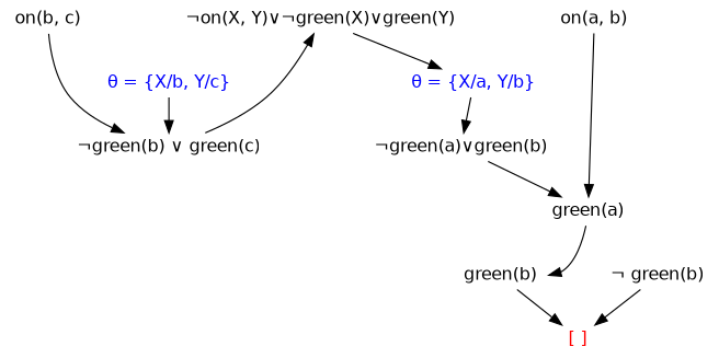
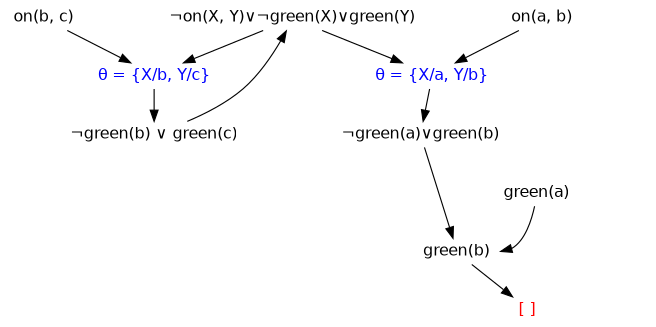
  digraph {
    fontname="DejaVu Sans"
    nodesep=0.6
    ranksep=0.4
    node [fontname="DejaVu Sans" shape=none]
    edge [fontname="DejaVu Sans"]
    n1 [height=0.1 label=<&not;on(X, Y)&or;&not;green(X)&or;green(Y)>]
    n2 [fontcolor=blue height=0.1 label=<&theta; = {X/b, Y/c}>]
    n3 [fontcolor=blue height=0.1 label=<&theta; = {X/a, Y/b}>]
    n4 [height=0.1 label=<&not;green(b) &or; green(c)>]
    n5 [height=0.1 label=<&not;green(a)&or;green(b)>]
    n6 [height=0.1 label=<on(b, c)>]
-   n7 [height=0.1 label=<&not; green(b)>]
    n8 [fontcolor=red height=0.1 label=<[ ]>]
    n9 [height=0.1 label=<on(a, b)>]
    n10 [height=0.1 label=<green(b)>]
    n11 [height=0.1 label=<green(a)>]
+   n1 -> n2
    n1 -> n3
    n2 -> n4
    n3 -> n5
    n4 -> n1
-   n5 -> n11
-   n6 -> n4
-   n7 -> n8
-   n9 -> n11
+   n5 -> n10
+   n6 -> n2
+   n9 -> n3
    n10 -> n8
    n11 -> n10 [headport=e]
  }
